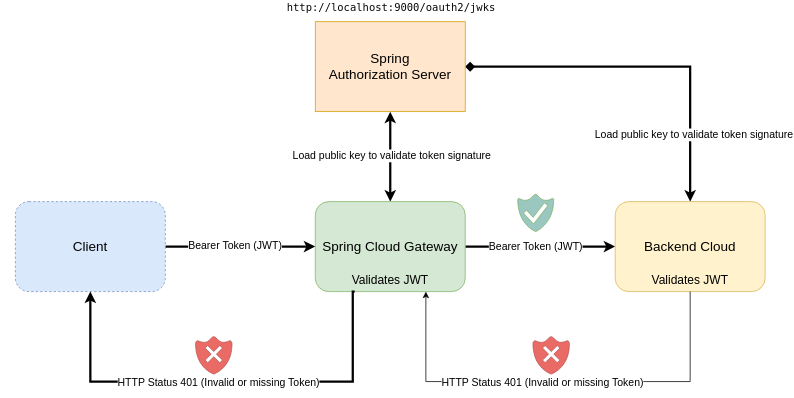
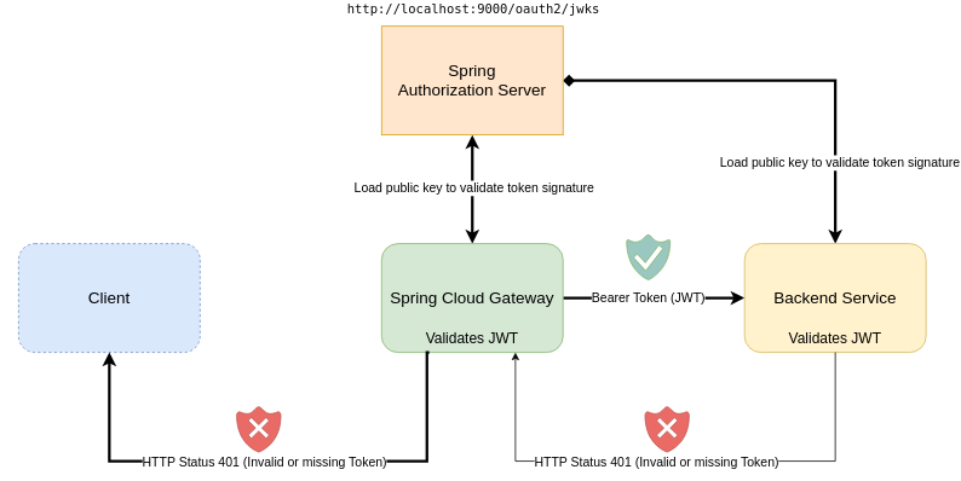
  <mxCell id="0" />
  <mxCell id="1" parent="0" />
  <mxCell id="2" style="edgeStyle=orthogonalEdgeStyle;rounded=0;orthogonalLoop=1;jettySize=auto;html=1;entryX=0.5;entryY=1;entryDx=0;entryDy=0;strokeWidth=3;startArrow=classic;startFill=1;" edge="1" parent="1" source="7" target="14"><mxGeometry relative="1" as="geometry" /></mxCell>
  <mxCell id="3" value="&lt;font style=&quot;font-size: 14px;&quot;&gt;Load public key to validate token signature&lt;/font&gt;" style="edgeLabel;html=1;align=center;verticalAlign=middle;resizable=0;points=[];" vertex="1" connectable="0" parent="2"><mxGeometry x="0.033" y="-1" relative="1" as="geometry"><mxPoint as="offset" /></mxGeometry></mxCell>
  <mxCell id="4" value="&lt;div style=&quot;color: rgb(8, 8, 8); font-family: &amp;quot;JetBrains Mono&amp;quot;, monospace;&quot;&gt;&lt;font style=&quot;font-size: 14px;&quot;&gt;http://localhost:9000/oauth2/jwks&lt;/font&gt;&lt;/div&gt;" style="edgeLabel;html=1;align=center;verticalAlign=middle;resizable=0;points=[];" vertex="1" connectable="0" parent="2"><mxGeometry x="0.033" y="-1" relative="1" as="geometry"><mxPoint x="-1" y="-198" as="offset" /></mxGeometry></mxCell>
  <mxCell id="5" style="edgeStyle=orthogonalEdgeStyle;rounded=0;orthogonalLoop=1;jettySize=auto;html=1;entryX=0;entryY=0.5;entryDx=0;entryDy=0;strokeWidth=3;" edge="1" parent="1" source="7" target="13"><mxGeometry relative="1" as="geometry" /></mxCell>
  <mxCell id="6" value="&lt;font style=&quot;font-size: 14px;&quot;&gt;Bearer Token (JWT)&lt;/font&gt;" style="edgeLabel;html=1;align=center;verticalAlign=middle;resizable=0;points=[];" vertex="1" connectable="0" parent="5"><mxGeometry x="-0.07" y="1" relative="1" as="geometry"><mxPoint as="offset" /></mxGeometry></mxCell>
  <mxCell id="7" value="&lt;font style=&quot;font-size: 18px;&quot;&gt;Spring Cloud Gateway&lt;/font&gt;" style="rounded=1;whiteSpace=wrap;html=1;fillColor=#d5e8d4;strokeColor=#82b366;" vertex="1" parent="1"><mxGeometry x="420" y="260" width="200" height="120" as="geometry" /></mxCell>
- <mxCell id="8" style="edgeStyle=orthogonalEdgeStyle;rounded=0;orthogonalLoop=1;jettySize=auto;html=1;entryX=0;entryY=0.5;entryDx=0;entryDy=0;strokeWidth=3;" edge="1" parent="1" source="10" target="7"><mxGeometry relative="1" as="geometry" /></mxCell>
- <mxCell id="9" value="&lt;font style=&quot;font-size: 14px;&quot;&gt;Bearer Token (JWT)&lt;/font&gt;" style="edgeLabel;html=1;align=center;verticalAlign=middle;resizable=0;points=[];" vertex="1" connectable="0" parent="8"><mxGeometry x="-0.083" y="2" relative="1" as="geometry"><mxPoint as="offset" /></mxGeometry></mxCell>
  <mxCell id="10" value="&lt;font style=&quot;font-size: 18px;&quot;&gt;Client&lt;/font&gt;" style="rounded=1;whiteSpace=wrap;html=1;fillColor=#dae8fc;strokeColor=#6c8ebf;dashed=1;" vertex="1" parent="1"><mxGeometry x="20" y="260" width="200" height="120" as="geometry" /></mxCell>
  <mxCell id="11" style="edgeStyle=orthogonalEdgeStyle;rounded=0;orthogonalLoop=1;jettySize=auto;html=1;entryX=1;entryY=0.5;entryDx=0;entryDy=0;exitX=0.5;exitY=0;exitDx=0;exitDy=0;strokeWidth=3;startArrow=classic;startFill=1;endArrow=diamond;" edge="1" parent="1" source="13" target="14"><mxGeometry relative="1" as="geometry" /></mxCell>
  <mxCell id="12" value="&lt;font style=&quot;font-size: 14px;&quot;&gt;Load public key to validate token signature&lt;/font&gt;" style="edgeLabel;html=1;align=center;verticalAlign=middle;resizable=0;points=[];" vertex="1" connectable="0" parent="11"><mxGeometry x="-0.625" y="-4" relative="1" as="geometry"><mxPoint as="offset" /></mxGeometry></mxCell>
- <mxCell id="13" value="&lt;font style=&quot;font-size: 18px;&quot;&gt;Backend Cloud&lt;/font&gt;" style="rounded=1;whiteSpace=wrap;html=1;fillColor=#fff2cc;strokeColor=#d6b656;" vertex="1" parent="1"><mxGeometry x="820" y="260" width="200" height="120" as="geometry" /></mxCell>
+ <mxCell id="13" value="&lt;font style=&quot;font-size: 18px;&quot;&gt;Backend Service&lt;/font&gt;" style="rounded=1;whiteSpace=wrap;html=1;fillColor=#fff2cc;strokeColor=#d6b656;" vertex="1" parent="1"><mxGeometry x="820" y="260" width="200" height="120" as="geometry" /></mxCell>
  <mxCell id="14" value="&lt;font style=&quot;font-size: 18px;&quot;&gt;Spring &lt;br&gt;Authorization Server&lt;/font&gt;" style="whiteSpace=wrap;html=1;fillColor=#ffe6cc;strokeColor=#d79b00;rounded=0;" vertex="1" parent="1"><mxGeometry x="420" y="20" width="200" height="120" as="geometry" /></mxCell>
  <mxCell id="15" style="edgeStyle=orthogonalEdgeStyle;rounded=0;orthogonalLoop=1;jettySize=auto;html=1;entryX=0.5;entryY=1;entryDx=0;entryDy=0;exitX=0.25;exitY=1;exitDx=0;exitDy=0;strokeWidth=3;" edge="1" parent="1" source="17" target="10"><mxGeometry relative="1" as="geometry"><Array as="points"><mxPoint x="470" y="380" /><mxPoint x="470" y="500" /><mxPoint x="120" y="500" /></Array></mxGeometry></mxCell>
  <mxCell id="16" value="&lt;font style=&quot;font-size: 14px;&quot;&gt;HTTP Status 401 (Invalid or missing Token)&lt;/font&gt;" style="edgeLabel;html=1;align=center;verticalAlign=middle;resizable=0;points=[];" vertex="1" connectable="0" parent="15"><mxGeometry x="0.109" relative="1" as="geometry"><mxPoint x="27" as="offset" /></mxGeometry></mxCell>
  <mxCell id="17" value="&lt;font style=&quot;font-size: 16px;&quot;&gt;Validates JWT&lt;/font&gt;" style="text;html=1;strokeColor=none;fillColor=none;align=center;verticalAlign=middle;whiteSpace=wrap;rounded=0;" vertex="1" parent="1"><mxGeometry x="425" y="350" width="190" height="30" as="geometry" /></mxCell>
  <mxCell id="18" style="edgeStyle=orthogonalEdgeStyle;rounded=0;orthogonalLoop=1;jettySize=auto;html=1;entryX=0.75;entryY=1;entryDx=0;entryDy=0;exitX=0.5;exitY=1;exitDx=0;exitDy=0;" edge="1" parent="1" source="20" target="17"><mxGeometry relative="1" as="geometry"><Array as="points"><mxPoint x="920" y="500" /><mxPoint x="568" y="500" /></Array></mxGeometry></mxCell>
  <mxCell id="19" value="&lt;font style=&quot;font-size: 14px;&quot;&gt;HTTP Status 401 (Invalid or missing Token)&lt;/font&gt;" style="edgeLabel;html=1;align=center;verticalAlign=middle;resizable=0;points=[];" vertex="1" connectable="0" parent="18"><mxGeometry x="0.073" y="1" relative="1" as="geometry"><mxPoint as="offset" /></mxGeometry></mxCell>
  <mxCell id="20" value="&lt;font style=&quot;font-size: 16px;&quot;&gt;Validates JWT&lt;/font&gt;" style="text;html=1;strokeColor=none;fillColor=none;align=center;verticalAlign=middle;whiteSpace=wrap;rounded=0;" vertex="1" parent="1"><mxGeometry x="825" y="350" width="190" height="30" as="geometry" /></mxCell>
  <mxCell id="21" value="" style="sketch=0;pointerEvents=1;shadow=0;dashed=0;html=1;strokeColor=#82b366;labelPosition=center;verticalLabelPosition=bottom;verticalAlign=top;align=center;fillColor=#9AC7BF;shape=mxgraph.mscae.intune.end_protection;fillStyle=auto;" vertex="1" parent="1"><mxGeometry x="690" y="250" width="48" height="50" as="geometry" /></mxCell>
  <mxCell id="22" value="" style="sketch=0;pointerEvents=1;shadow=0;dashed=0;html=1;strokeColor=#b85450;labelPosition=center;verticalLabelPosition=bottom;verticalAlign=top;align=center;fillColor=#EA6B66;shape=mxgraph.mscae.oms.malware_assessment" vertex="1" parent="1"><mxGeometry x="260" y="440" width="49" height="50" as="geometry" /></mxCell>
  <mxCell id="23" value="" style="sketch=0;pointerEvents=1;shadow=0;dashed=0;html=1;strokeColor=#b85450;labelPosition=center;verticalLabelPosition=bottom;verticalAlign=top;align=center;fillColor=#EA6B66;shape=mxgraph.mscae.oms.malware_assessment" vertex="1" parent="1"><mxGeometry x="710" y="440" width="49" height="50" as="geometry" /></mxCell>
